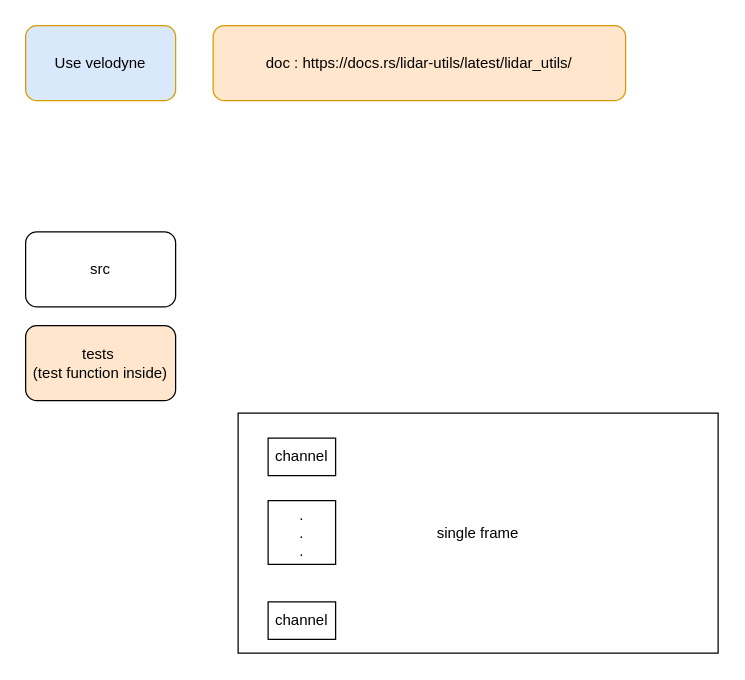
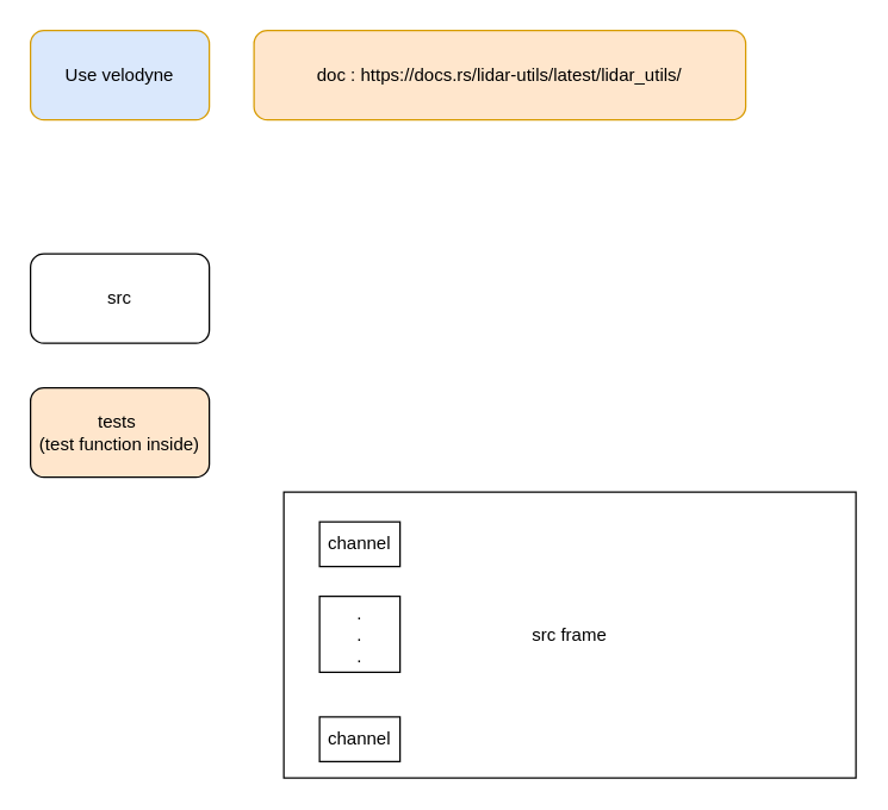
  <mxCell id="0" />
  <mxCell id="1" parent="0" />
  <mxCell id="2" value="tests&amp;nbsp;&lt;br&gt;(test function inside)" style="rounded=1;whiteSpace=wrap;html=1;fillColor=#ffe6cc;" parent="1" vertex="1"><mxGeometry x="20" y="260" width="120" height="60" as="geometry" /></mxCell>
- <mxCell id="3" value="src" style="rounded=1;whiteSpace=wrap;html=1;" parent="1" vertex="1"><mxGeometry x="20" y="185" width="120" height="60" as="geometry" /></mxCell>
+ <mxCell id="3" value="src" style="rounded=1;whiteSpace=wrap;html=1;" parent="1" vertex="1"><mxGeometry x="20" y="170" width="120" height="60" as="geometry" /></mxCell>
  <mxCell id="4" value="Use velodyne" style="rounded=1;whiteSpace=wrap;html=1;fillColor=#dae8fc;strokeColor=#d79b00;" parent="1" vertex="1"><mxGeometry x="20" y="20" width="120" height="60" as="geometry" /></mxCell>
  <mxCell id="5" value="doc :&amp;nbsp;https://docs.rs/lidar-utils/latest/lidar_utils/" style="rounded=1;whiteSpace=wrap;html=1;fillColor=#ffe6cc;strokeColor=#d79b00;" parent="1" vertex="1"><mxGeometry x="170" y="20" width="330" height="60" as="geometry" /></mxCell>
- <mxCell id="6" value="single frame" style="rounded=0;whiteSpace=wrap;html=1;" vertex="1" parent="1"><mxGeometry x="190" y="330" width="384" height="192" as="geometry" /></mxCell>
+ <mxCell id="6" value="src frame" style="rounded=0;whiteSpace=wrap;html=1;" vertex="1" parent="1"><mxGeometry x="190" y="330" width="384" height="192" as="geometry" /></mxCell>
  <mxCell id="7" value="channel" style="rounded=0;whiteSpace=wrap;html=1;" vertex="1" parent="1"><mxGeometry x="214" y="481" width="54" height="30" as="geometry" /></mxCell>
  <mxCell id="8" value="channel" style="rounded=0;whiteSpace=wrap;html=1;" vertex="1" parent="1"><mxGeometry x="214" y="350" width="54" height="30" as="geometry" /></mxCell>
  <mxCell id="9" value=".&lt;br&gt;.&lt;br&gt;.&lt;br&gt;" style="rounded=0;whiteSpace=wrap;html=1;" vertex="1" parent="1"><mxGeometry x="214" y="400" width="54" height="51" as="geometry" /></mxCell>
